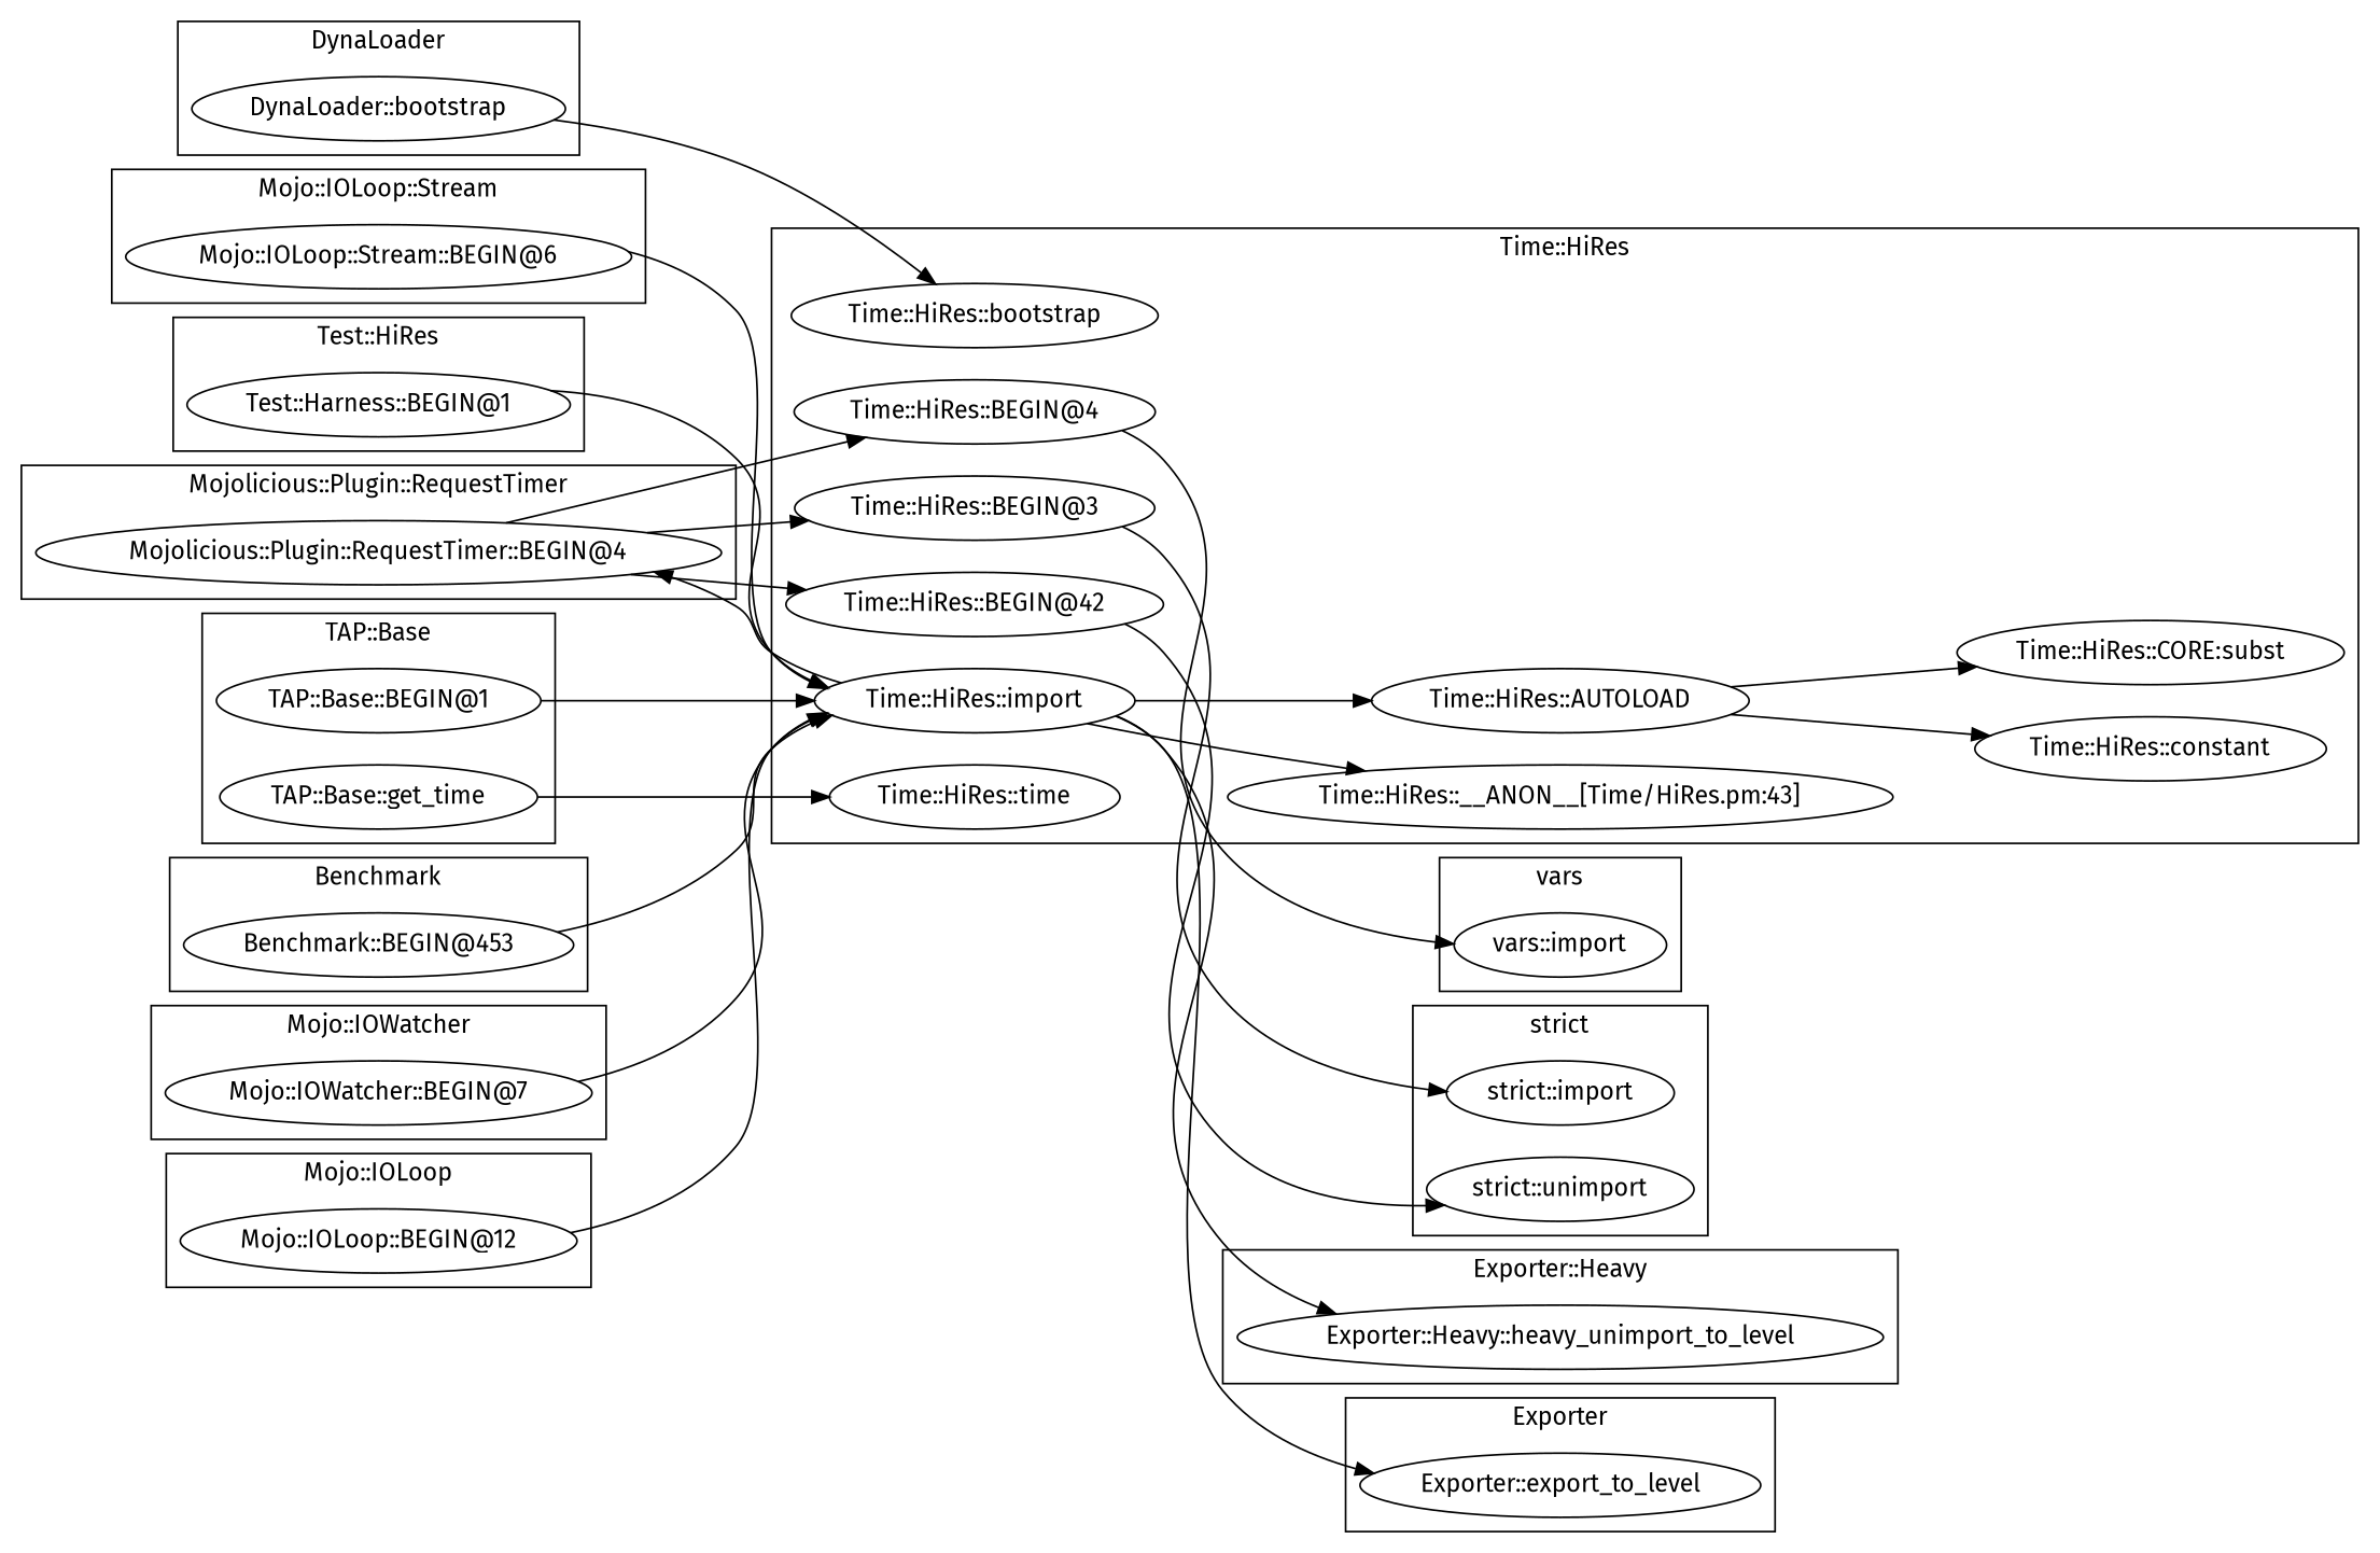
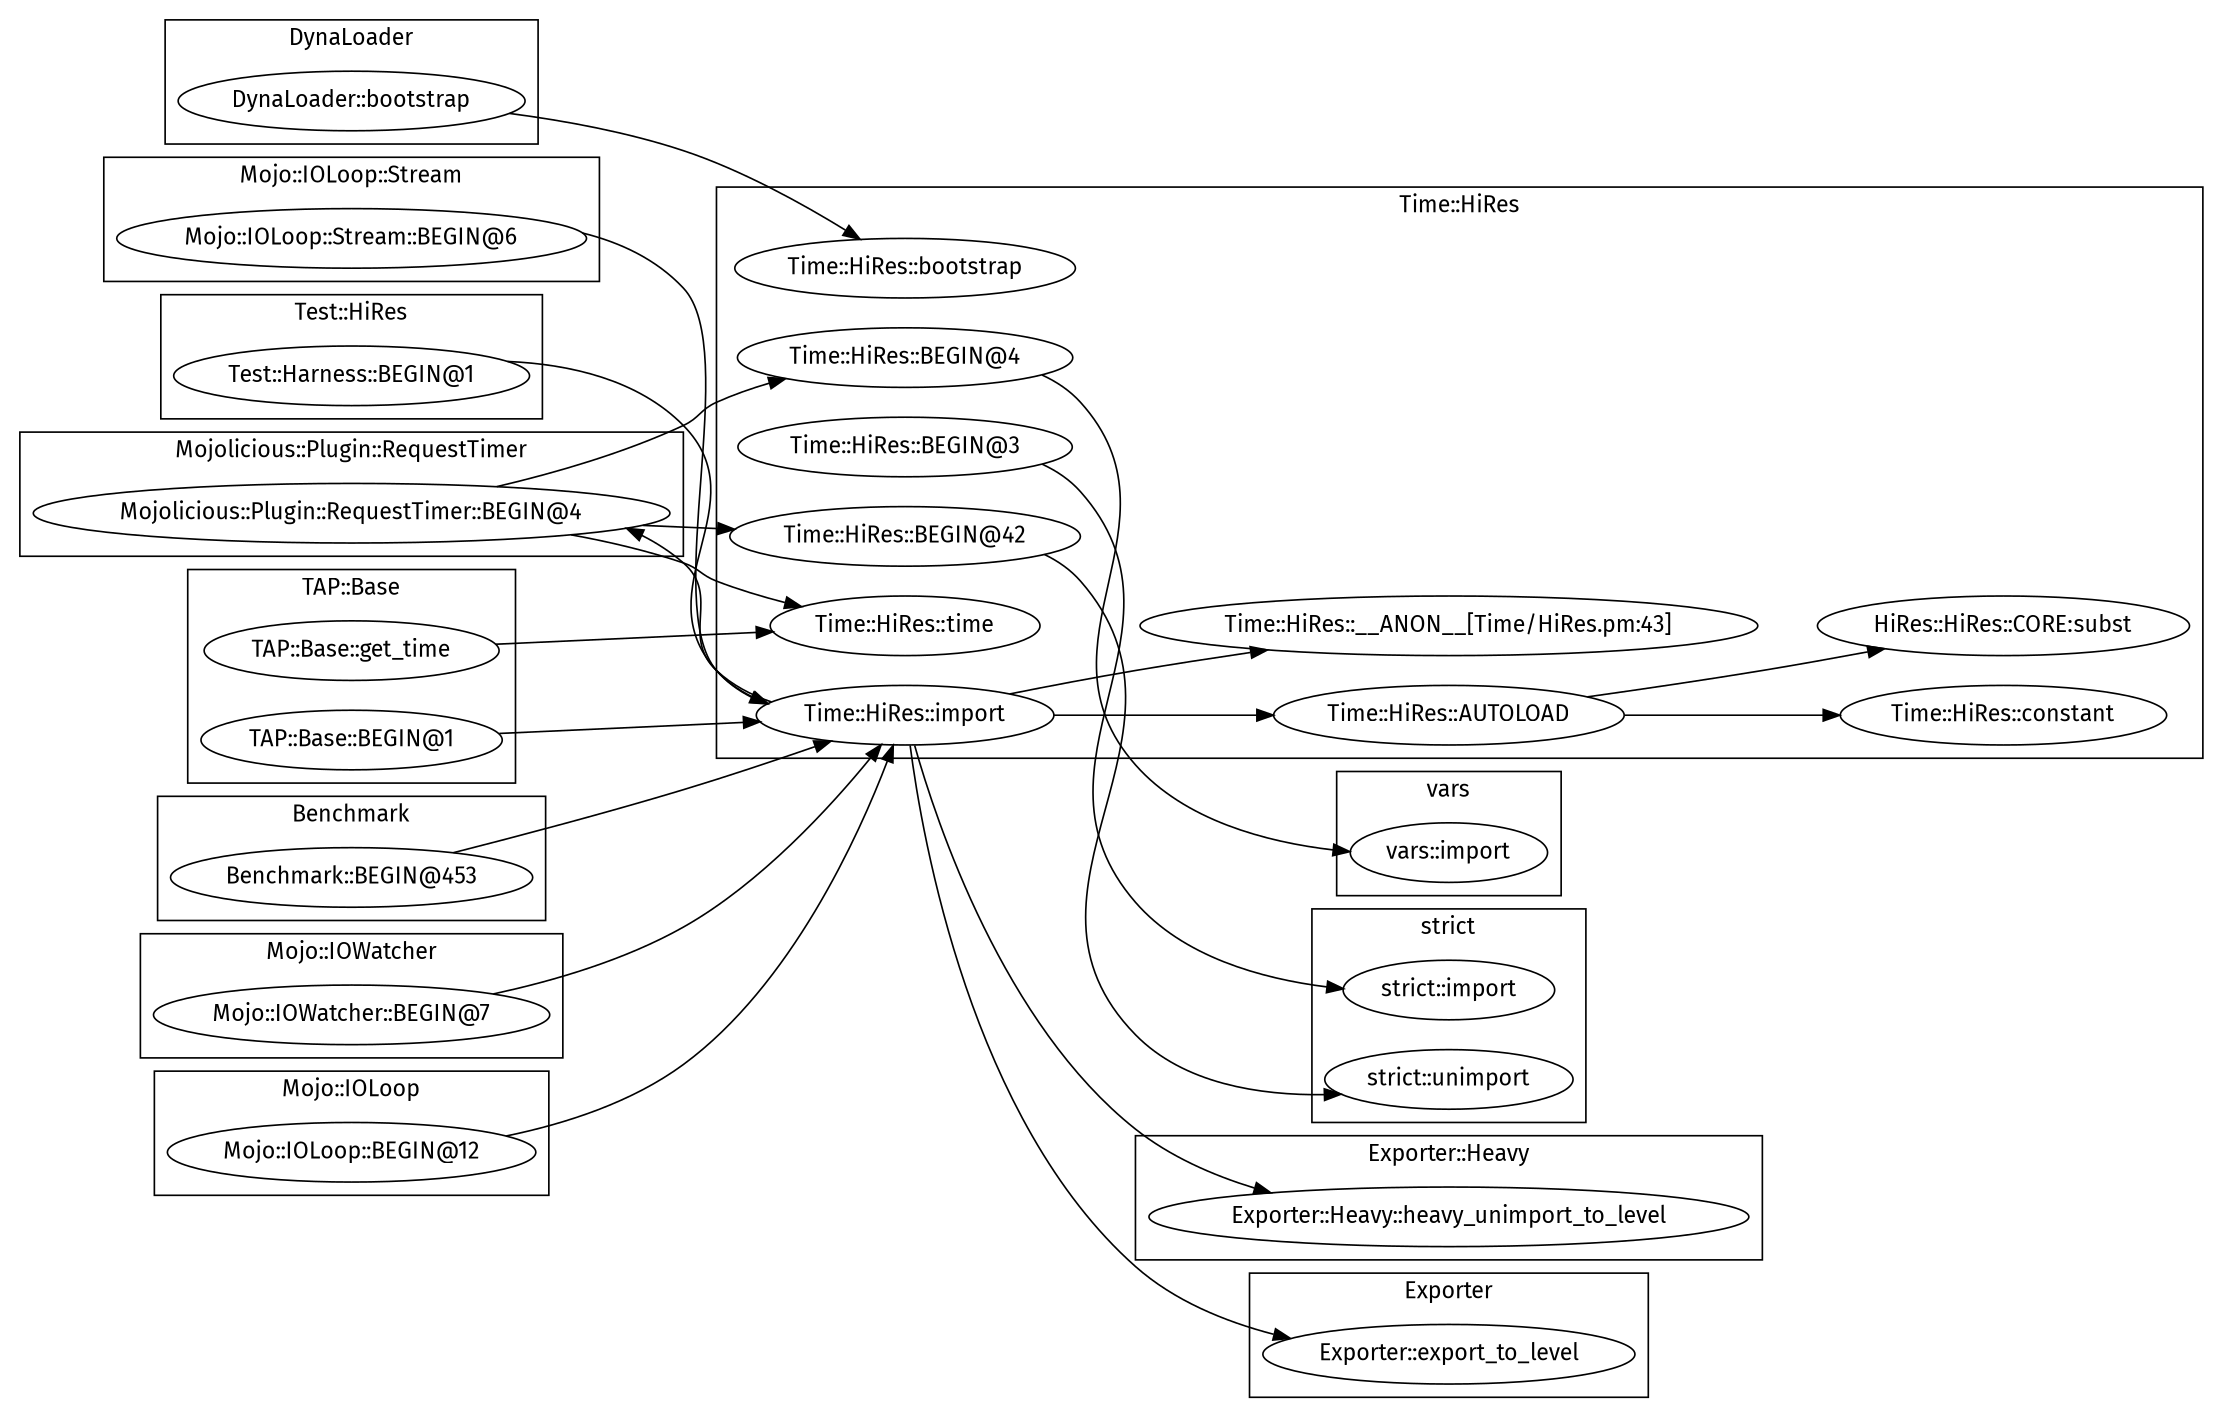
  digraph {
    fontname="Fira Sans"
    rankdir=LR
    node [fontname="Fira Sans"]
    edge [fontname="Fira Sans"]
    "DynaLoader::bootstrap"
    "Mojo::IOLoop::Stream::BEGIN@6"
    "vars::import"
    "strict::import"
    "strict::unimport"
    "Test::Harness::BEGIN@1"
    n7 [label="Exporter::Heavy::heavy_unimport_to_level"]
    "Exporter::export_to_level"
    "Mojolicious::Plugin::RequestTimer::BEGIN@4"
    "TAP::Base::BEGIN@1"
    "TAP::Base::get_time"
    "Benchmark::BEGIN@453"
    "Time::HiRes::constant"
    "Time::HiRes::time"
    "Time::HiRes::__ANON__[Time/HiRes.pm:43]"
-   "Time::HiRes::CORE:subst"
+   "Time::HiRes::CORE:subst" [label="HiRes::HiRes::CORE:subst"]
    "Time::HiRes::BEGIN@4"
    "Time::HiRes::BEGIN@42"
    "Time::HiRes::AUTOLOAD"
    "Time::HiRes::BEGIN@3"
    "Time::HiRes::import"
    "Time::HiRes::bootstrap"
    "Mojo::IOWatcher::BEGIN@7"
    "Mojo::IOLoop::BEGIN@12"
    subgraph cluster_1 {
      label=DynaLoader
      "DynaLoader::bootstrap"
    }
    subgraph cluster_2 {
      label="Mojo::IOLoop::Stream"
      "Mojo::IOLoop::Stream::BEGIN@6"
    }
    subgraph cluster_3 {
      label=vars
      "vars::import"
    }
    subgraph cluster_4 {
      label="strict"
      "strict::import"
      "strict::unimport"
    }
    subgraph cluster_5 {
      label="Test::HiRes"
      "Test::Harness::BEGIN@1"
    }
    subgraph cluster_6 {
      label="Exporter::Heavy"
      n7
    }
    subgraph cluster_7 {
      label=Exporter
      "Exporter::export_to_level"
    }
    subgraph cluster_8 {
      label="Mojolicious::Plugin::RequestTimer"
      "Mojolicious::Plugin::RequestTimer::BEGIN@4"
    }
    subgraph cluster_9 {
      label="TAP::Base"
      "TAP::Base::BEGIN@1"
      "TAP::Base::get_time"
    }
    subgraph cluster_10 {
      label=Benchmark
      "Benchmark::BEGIN@453"
    }
    subgraph cluster_11 {
      label="Time::HiRes"
      "Time::HiRes::constant"
      "Time::HiRes::time"
      "Time::HiRes::__ANON__[Time/HiRes.pm:43]"
      "Time::HiRes::CORE:subst"
      "Time::HiRes::BEGIN@4"
      "Time::HiRes::BEGIN@42"
      "Time::HiRes::AUTOLOAD"
      "Time::HiRes::BEGIN@3"
      "Time::HiRes::import"
      "Time::HiRes::bootstrap"
    }
    subgraph cluster_12 {
      label="Mojo::IOWatcher"
      "Mojo::IOWatcher::BEGIN@7"
    }
    subgraph cluster_13 {
      label="Mojo::IOLoop"
      "Mojo::IOLoop::BEGIN@12"
    }
    "DynaLoader::bootstrap" -> "Time::HiRes::bootstrap"
    "Mojo::IOLoop::Stream::BEGIN@6" -> "Time::HiRes::import"
    "Test::Harness::BEGIN@1" -> "Time::HiRes::import"
    "Mojolicious::Plugin::RequestTimer::BEGIN@4" -> "Time::HiRes::BEGIN@4"
    "Mojolicious::Plugin::RequestTimer::BEGIN@4" -> "Time::HiRes::BEGIN@42"
-   "Mojolicious::Plugin::RequestTimer::BEGIN@4" -> "Time::HiRes::BEGIN@3"
+   "Mojolicious::Plugin::RequestTimer::BEGIN@4" -> "Time::HiRes::time"
    "TAP::Base::BEGIN@1" -> "Time::HiRes::import"
    "TAP::Base::get_time" -> "Time::HiRes::time"
    "Benchmark::BEGIN@453" -> "Time::HiRes::import"
    "Time::HiRes::BEGIN@4" -> "vars::import"
    "Time::HiRes::BEGIN@42" -> "strict::unimport"
    "Time::HiRes::AUTOLOAD" -> "Time::HiRes::constant"
    "Time::HiRes::AUTOLOAD" -> "Time::HiRes::CORE:subst"
    "Time::HiRes::BEGIN@3" -> "strict::import"
    "Time::HiRes::import" -> n7
    "Time::HiRes::import" -> "Exporter::export_to_level"
    "Time::HiRes::import" -> "Mojolicious::Plugin::RequestTimer::BEGIN@4"
    "Time::HiRes::import" -> "Time::HiRes::__ANON__[Time/HiRes.pm:43]"
    "Time::HiRes::import" -> "Time::HiRes::AUTOLOAD"
    "Mojo::IOWatcher::BEGIN@7" -> "Time::HiRes::import"
    "Mojo::IOLoop::BEGIN@12" -> "Time::HiRes::import"
  }
